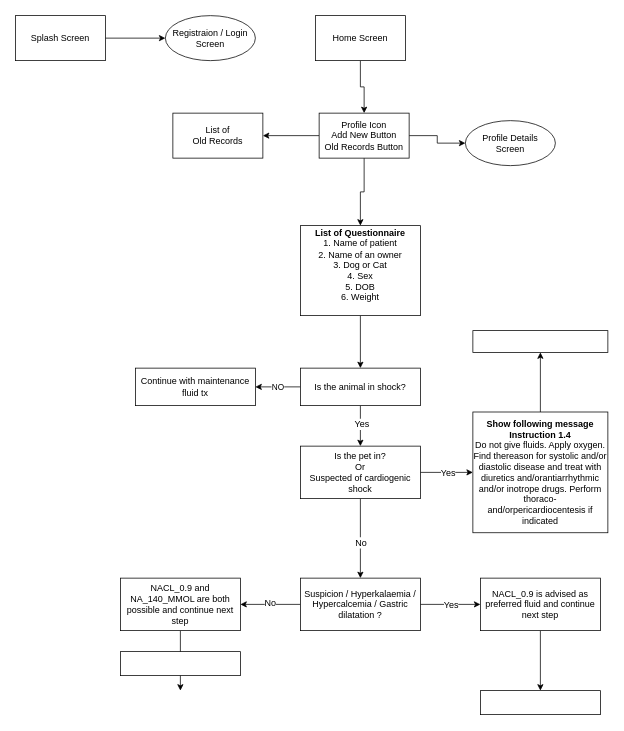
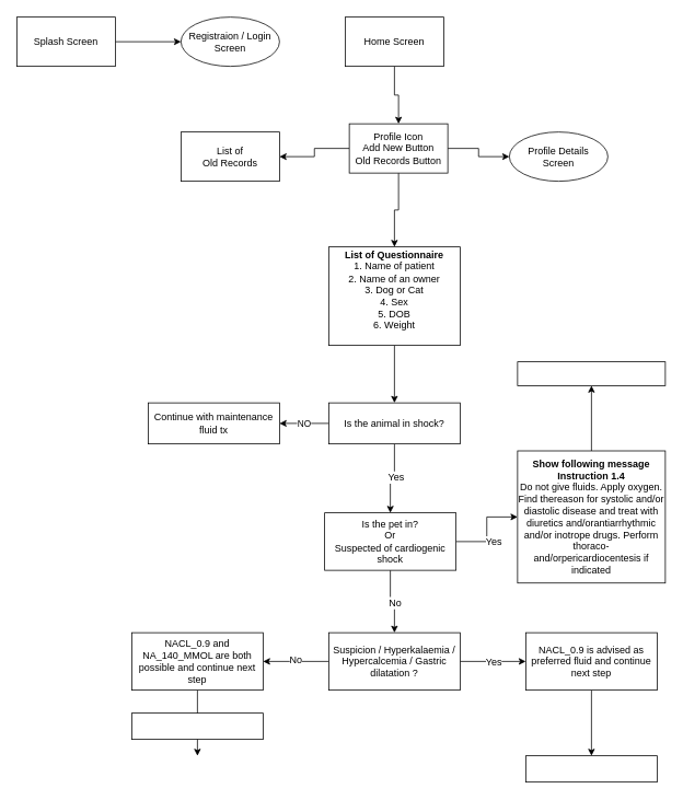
  <mxCell id="0" />
  <mxCell id="1" parent="0" />
  <mxCell id="2" value="" style="edgeStyle=orthogonalEdgeStyle;rounded=0;orthogonalLoop=1;jettySize=auto;html=1;" edge="1" parent="1" source="3" target="4"><mxGeometry relative="1" as="geometry" /></mxCell>
  <mxCell id="3" value="Splash Screen" style="rounded=0;whiteSpace=wrap;html=1;" vertex="1" parent="1"><mxGeometry x="20" y="20" width="120" height="60" as="geometry" /></mxCell>
  <mxCell id="4" value="Registraion / Login Screen" style="ellipse;whiteSpace=wrap;html=1;" vertex="1" parent="1"><mxGeometry x="220" y="20" width="120" height="60" as="geometry" /></mxCell>
  <mxCell id="5" value="" style="edgeStyle=orthogonalEdgeStyle;rounded=0;orthogonalLoop=1;jettySize=auto;html=1;" edge="1" parent="1" source="6" target="10"><mxGeometry relative="1" as="geometry" /></mxCell>
  <mxCell id="6" value="&lt;span&gt;Home Screen&lt;/span&gt;" style="rounded=0;whiteSpace=wrap;html=1;" vertex="1" parent="1"><mxGeometry x="420" y="20" width="120" height="60" as="geometry" /></mxCell>
  <mxCell id="7" value="" style="edgeStyle=orthogonalEdgeStyle;rounded=0;orthogonalLoop=1;jettySize=auto;html=1;" edge="1" parent="1" source="10" target="38"><mxGeometry relative="1" as="geometry" /></mxCell>
  <mxCell id="8" value="" style="edgeStyle=orthogonalEdgeStyle;rounded=0;orthogonalLoop=1;jettySize=auto;html=1;" edge="1" parent="1" source="10" target="37"><mxGeometry relative="1" as="geometry" /></mxCell>
  <mxCell id="9" value="" style="edgeStyle=orthogonalEdgeStyle;rounded=0;orthogonalLoop=1;jettySize=auto;html=1;" edge="1" parent="1" source="10" target="12"><mxGeometry relative="1" as="geometry" /></mxCell>
  <mxCell id="10" value="&lt;span&gt;Profile Icon&lt;br&gt;Add New Button&lt;br&gt;Old Records Button&lt;br&gt;&lt;/span&gt;" style="rounded=0;whiteSpace=wrap;html=1;" vertex="1" parent="1"><mxGeometry x="425" y="150" width="120" height="60" as="geometry" /></mxCell>
  <mxCell id="11" value="" style="edgeStyle=orthogonalEdgeStyle;rounded=0;orthogonalLoop=1;jettySize=auto;html=1;" edge="1" parent="1" source="12" target="18"><mxGeometry relative="1" as="geometry" /></mxCell>
  <mxCell id="12" value="&lt;span&gt;&lt;b&gt;List of Questionnaire&lt;br&gt;&lt;/b&gt;1. Name of patient&lt;br&gt;2. Name of an owner&lt;br&gt;3. Dog or Cat&lt;br&gt;4. Sex&lt;br&gt;5. DOB&lt;br&gt;6. Weight&lt;br&gt;&lt;br&gt;&lt;/span&gt;" style="rounded=0;whiteSpace=wrap;html=1;" vertex="1" parent="1"><mxGeometry x="400" y="300" width="160" height="120" as="geometry" /></mxCell>
  <mxCell id="13" value="" style="edgeStyle=orthogonalEdgeStyle;rounded=0;orthogonalLoop=1;jettySize=auto;html=1;exitX=1;exitY=0.5;exitDx=0;exitDy=0;" edge="1" parent="1" source="21" target="35"><mxGeometry relative="1" as="geometry"><mxPoint x="720" y="570" as="sourcePoint" /></mxGeometry></mxCell>
  <mxCell id="14" value="Yes" style="text;html=1;resizable=0;points=[];align=center;verticalAlign=middle;labelBackgroundColor=#ffffff;" vertex="1" connectable="0" parent="13"><mxGeometry x="-0.25" y="2" relative="1" as="geometry"><mxPoint x="10" y="2" as="offset" /></mxGeometry></mxCell>
  <mxCell id="15" value="NO" style="edgeStyle=orthogonalEdgeStyle;rounded=0;orthogonalLoop=1;jettySize=auto;html=1;" edge="1" parent="1" source="18" target="33"><mxGeometry relative="1" as="geometry" /></mxCell>
  <mxCell id="16" value="" style="edgeStyle=orthogonalEdgeStyle;rounded=0;orthogonalLoop=1;jettySize=auto;html=1;" edge="1" parent="1" source="18" target="21"><mxGeometry relative="1" as="geometry" /></mxCell>
  <mxCell id="17" value="Yes" style="text;html=1;resizable=0;points=[];align=center;verticalAlign=middle;labelBackgroundColor=#ffffff;" vertex="1" connectable="0" parent="16"><mxGeometry x="-0.111" y="1" relative="1" as="geometry"><mxPoint as="offset" /></mxGeometry></mxCell>
  <mxCell id="18" value="&lt;span&gt;Is the animal in shock?&lt;br&gt;&lt;/span&gt;" style="rounded=0;whiteSpace=wrap;html=1;" vertex="1" parent="1"><mxGeometry x="400" y="490" width="160" height="50" as="geometry" /></mxCell>
  <mxCell id="19" value="" style="edgeStyle=orthogonalEdgeStyle;rounded=0;orthogonalLoop=1;jettySize=auto;html=1;" edge="1" parent="1" source="21" target="26"><mxGeometry relative="1" as="geometry" /></mxCell>
  <mxCell id="20" value="No" style="text;html=1;resizable=0;points=[];align=center;verticalAlign=middle;labelBackgroundColor=#ffffff;" vertex="1" connectable="0" parent="19"><mxGeometry x="0.091" relative="1" as="geometry"><mxPoint as="offset" /></mxGeometry></mxCell>
- <mxCell id="21" value="&lt;span&gt;Is the pet in?&lt;br&gt;Or&lt;br&gt;Suspected of cardiogenic shock&lt;br&gt;&lt;/span&gt;" style="rounded=0;whiteSpace=wrap;html=1;" vertex="1" parent="1"><mxGeometry x="400" y="594" width="160" height="70" as="geometry" /></mxCell>
+ <mxCell id="21" value="&lt;span&gt;Is the pet in?&lt;br&gt;Or&lt;br&gt;Suspected of cardiogenic shock&lt;br&gt;&lt;/span&gt;" style="rounded=0;whiteSpace=wrap;html=1;" vertex="1" parent="1"><mxGeometry x="395" y="624" width="160" height="70" as="geometry" /></mxCell>
  <mxCell id="22" value="" style="edgeStyle=orthogonalEdgeStyle;rounded=0;orthogonalLoop=1;jettySize=auto;html=1;" edge="1" parent="1" source="26" target="31"><mxGeometry relative="1" as="geometry" /></mxCell>
  <mxCell id="23" value="Yes" style="text;html=1;resizable=0;points=[];align=center;verticalAlign=middle;labelBackgroundColor=#ffffff;" vertex="1" connectable="0" parent="22"><mxGeometry x="-0.35" y="1" relative="1" as="geometry"><mxPoint x="14" y="1" as="offset" /></mxGeometry></mxCell>
  <mxCell id="24" value="" style="edgeStyle=orthogonalEdgeStyle;rounded=0;orthogonalLoop=1;jettySize=auto;html=1;" edge="1" parent="1" source="26"><mxGeometry relative="1" as="geometry"><mxPoint x="320" y="805" as="targetPoint" /></mxGeometry></mxCell>
  <mxCell id="25" value="No" style="text;html=1;resizable=0;points=[];align=center;verticalAlign=middle;labelBackgroundColor=#ffffff;" vertex="1" connectable="0" parent="24"><mxGeometry x="0.025" y="-2" relative="1" as="geometry"><mxPoint as="offset" /></mxGeometry></mxCell>
  <mxCell id="26" value="&lt;span&gt;Suspicion / Hyperkalaemia / Hypercalcemia / Gastric dilatation ?&lt;br&gt;&lt;/span&gt;" style="rounded=0;whiteSpace=wrap;html=1;" vertex="1" parent="1"><mxGeometry x="400" y="770" width="160" height="70" as="geometry" /></mxCell>
  <mxCell id="27" value="" style="edgeStyle=orthogonalEdgeStyle;rounded=0;orthogonalLoop=1;jettySize=auto;html=1;" edge="1" parent="1"><mxGeometry relative="1" as="geometry"><mxPoint x="240" y="840" as="sourcePoint" /><mxPoint x="240" y="920" as="targetPoint" /></mxGeometry></mxCell>
  <mxCell id="28" value="&lt;span&gt;NACL_0.9 and NA_140_MMOL are both possible&amp;nbsp;&lt;/span&gt;and&amp;nbsp;continue next step&lt;span&gt;&lt;br&gt;&lt;/span&gt;" style="rounded=0;whiteSpace=wrap;html=1;" vertex="1" parent="1"><mxGeometry x="160" y="770" width="160" height="70" as="geometry" /></mxCell>
  <mxCell id="29" value="&lt;span&gt;&lt;br&gt;&lt;/span&gt;" style="rounded=0;whiteSpace=wrap;html=1;" vertex="1" parent="1"><mxGeometry x="160" y="868" width="160" height="32" as="geometry" /></mxCell>
  <mxCell id="30" value="" style="edgeStyle=orthogonalEdgeStyle;rounded=0;orthogonalLoop=1;jettySize=auto;html=1;" edge="1" parent="1" source="31" target="32"><mxGeometry relative="1" as="geometry" /></mxCell>
  <mxCell id="31" value="&lt;span&gt;NACL_0.9 is advised as preferred fluid and continue next step&lt;br&gt;&lt;/span&gt;" style="rounded=0;whiteSpace=wrap;html=1;" vertex="1" parent="1"><mxGeometry x="640" y="770" width="160" height="70" as="geometry" /></mxCell>
  <mxCell id="32" value="&lt;span&gt;&lt;br&gt;&lt;/span&gt;" style="rounded=0;whiteSpace=wrap;html=1;" vertex="1" parent="1"><mxGeometry x="640" y="920" width="160" height="32" as="geometry" /></mxCell>
  <mxCell id="33" value="&lt;span&gt;Continue with maintenance fluid tx&lt;br&gt;&lt;/span&gt;" style="rounded=0;whiteSpace=wrap;html=1;" vertex="1" parent="1"><mxGeometry x="180" y="490" width="160" height="50" as="geometry" /></mxCell>
  <mxCell id="34" value="" style="edgeStyle=orthogonalEdgeStyle;rounded=0;orthogonalLoop=1;jettySize=auto;html=1;" edge="1" parent="1" source="35" target="36"><mxGeometry relative="1" as="geometry" /></mxCell>
  <mxCell id="35" value="&lt;b&gt;Show following message&lt;br&gt;Instruction 1.4&lt;br&gt;&lt;/b&gt;&lt;span lang=&quot;EN-US&quot;&gt;Do not give fluids. Apply oxygen. Find thereason for systolic and/or diastolic disease and treat with diuretics and/orantiarrhythmic and/or inotrope drugs. Perform thoraco- and/orpericardiocentesis if indicated&lt;/span&gt;" style="rounded=0;whiteSpace=wrap;html=1;" vertex="1" parent="1"><mxGeometry x="630" y="548.5" width="180" height="161" as="geometry" /></mxCell>
  <mxCell id="36" value="" style="rounded=0;whiteSpace=wrap;html=1;" vertex="1" parent="1"><mxGeometry x="630" y="440" width="180" height="29" as="geometry" /></mxCell>
- <mxCell id="37" value="&lt;span&gt;List of&lt;br&gt;Old Records&lt;br&gt;&lt;/span&gt;" style="rounded=0;whiteSpace=wrap;html=1;" vertex="1" parent="1"><mxGeometry x="230" y="150" width="120" height="60" as="geometry" /></mxCell>
+ <mxCell id="37" value="&lt;span&gt;List of&lt;br&gt;Old Records&lt;br&gt;&lt;/span&gt;" style="rounded=0;whiteSpace=wrap;html=1;" vertex="1" parent="1"><mxGeometry x="220" y="160" width="120" height="60" as="geometry" /></mxCell>
  <mxCell id="38" value="&lt;span&gt;Profile Details &lt;br&gt;Screen&lt;br&gt;&lt;/span&gt;" style="ellipse;whiteSpace=wrap;html=1;" vertex="1" parent="1"><mxGeometry x="620" y="160" width="120" height="60" as="geometry" /></mxCell>
